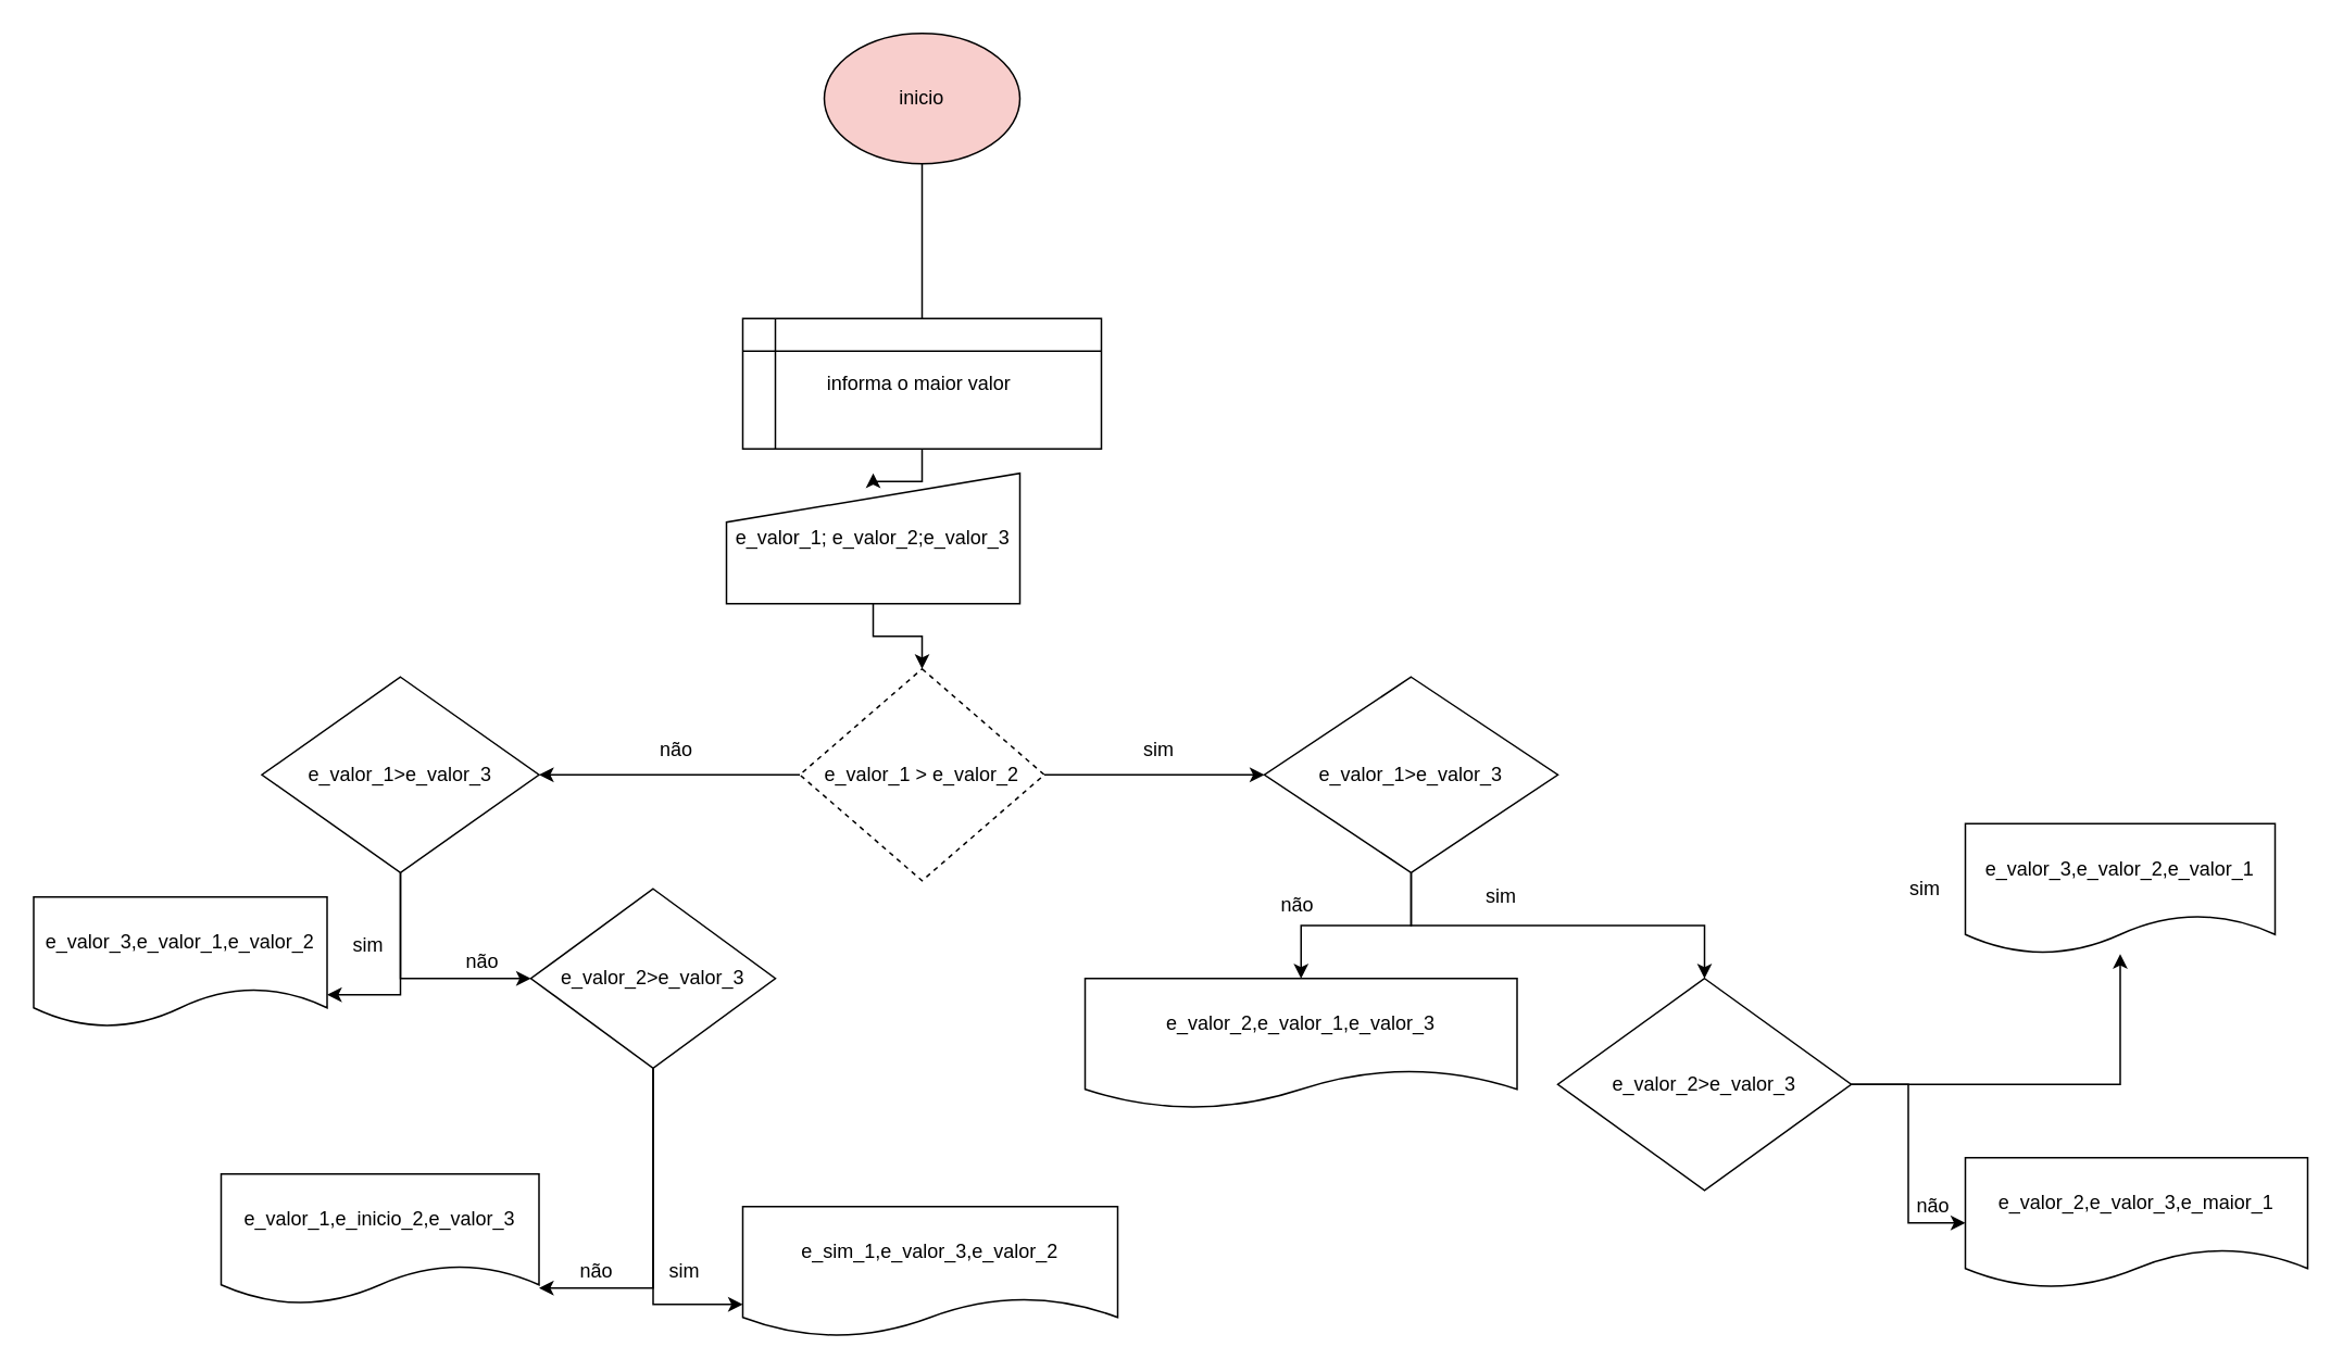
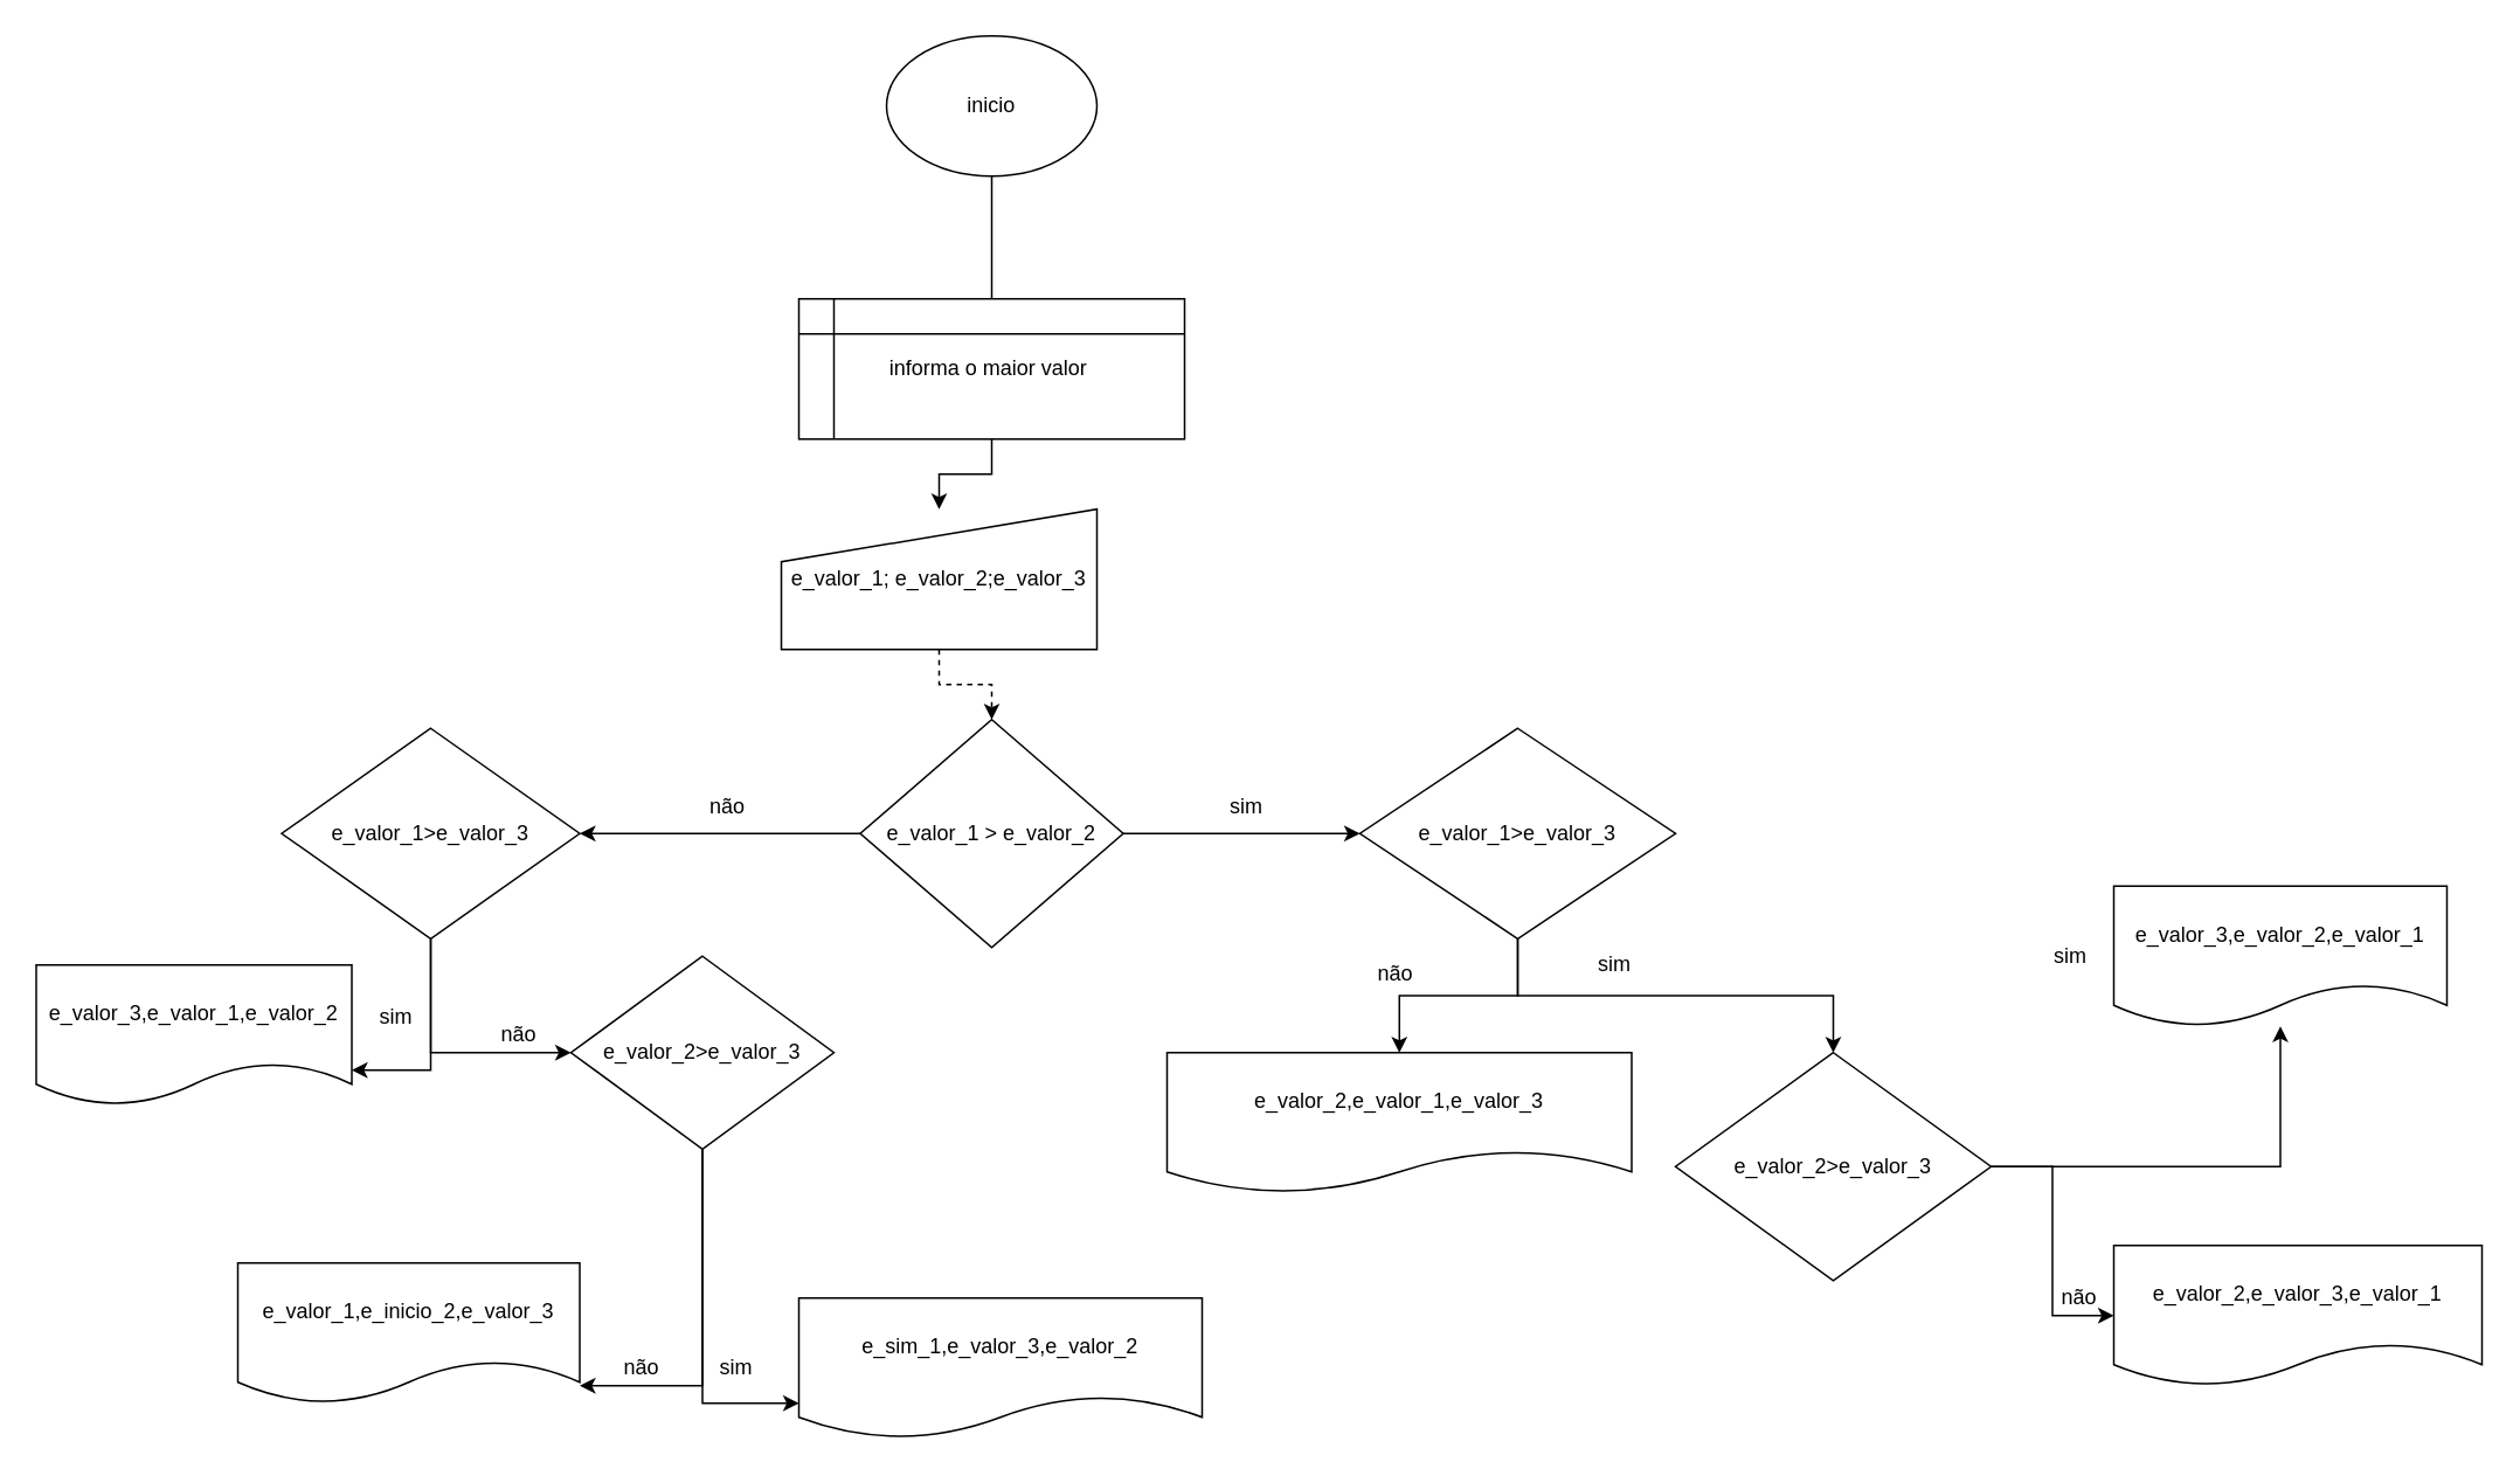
  <mxCell id="0" />
  <mxCell id="1" parent="0" />
  <mxCell id="2" style="edgeStyle=orthogonalEdgeStyle;rounded=0;orthogonalLoop=1;jettySize=auto;html=1;endArrow=none;" edge="1" parent="1" source="3" target="5"><mxGeometry relative="1" as="geometry" /></mxCell>
- <mxCell id="3" value="inicio" style="ellipse;whiteSpace=wrap;html=1;fillColor=#f8cecc;" vertex="1" parent="1"><mxGeometry x="505" y="20" width="120" height="80" as="geometry" /></mxCell>
+ <mxCell id="3" value="inicio" style="ellipse;whiteSpace=wrap;html=1;" vertex="1" parent="1"><mxGeometry x="505" y="20" width="120" height="80" as="geometry" /></mxCell>
  <mxCell id="4" style="edgeStyle=orthogonalEdgeStyle;rounded=0;orthogonalLoop=1;jettySize=auto;html=1;" edge="1" parent="1" source="5" target="7"><mxGeometry relative="1" as="geometry" /></mxCell>
- <mxCell id="5" value="informa o maior valor&amp;nbsp;" style="shape=internalStorage;whiteSpace=wrap;html=1;backgroundOutline=1;" vertex="1" parent="1"><mxGeometry x="455" y="195" width="220" height="80" as="geometry" /></mxCell>
- <mxCell id="6" style="edgeStyle=orthogonalEdgeStyle;rounded=0;orthogonalLoop=1;jettySize=auto;html=1;" edge="1" parent="1" source="7" target="10"><mxGeometry relative="1" as="geometry" /></mxCell>
+ <mxCell id="5" value="informa o maior valor&amp;nbsp;" style="shape=internalStorage;whiteSpace=wrap;html=1;backgroundOutline=1;" vertex="1" parent="1"><mxGeometry x="455" y="170" width="220" height="80" as="geometry" /></mxCell>
+ <mxCell id="6" style="edgeStyle=orthogonalEdgeStyle;rounded=0;orthogonalLoop=1;jettySize=auto;html=1;dashed=1;" edge="1" parent="1" source="7" target="10"><mxGeometry relative="1" as="geometry" /></mxCell>
  <mxCell id="7" value="e_valor_1; e_valor_2;e_valor_3" style="shape=manualInput;whiteSpace=wrap;html=1;" vertex="1" parent="1"><mxGeometry x="445" y="290" width="180" height="80" as="geometry" /></mxCell>
  <mxCell id="8" style="edgeStyle=orthogonalEdgeStyle;rounded=0;orthogonalLoop=1;jettySize=auto;html=1;" edge="1" parent="1" source="10" target="13"><mxGeometry relative="1" as="geometry" /></mxCell>
  <mxCell id="9" style="edgeStyle=orthogonalEdgeStyle;rounded=0;orthogonalLoop=1;jettySize=auto;html=1;entryX=1;entryY=0.5;entryDx=0;entryDy=0;" edge="1" parent="1" source="10" target="16"><mxGeometry relative="1" as="geometry" /></mxCell>
- <mxCell id="10" value="e_valor_1 &amp;gt; e_valor_2" style="rhombus;whiteSpace=wrap;html=1;dashed=1;" vertex="1" parent="1"><mxGeometry x="490" y="410" width="150" height="130" as="geometry" /></mxCell>
+ <mxCell id="10" value="e_valor_1 &amp;gt; e_valor_2" style="rhombus;whiteSpace=wrap;html=1;" vertex="1" parent="1"><mxGeometry x="490" y="410" width="150" height="130" as="geometry" /></mxCell>
  <mxCell id="11" style="edgeStyle=orthogonalEdgeStyle;rounded=0;orthogonalLoop=1;jettySize=auto;html=1;" edge="1" parent="1" source="13" target="24"><mxGeometry relative="1" as="geometry" /></mxCell>
  <mxCell id="12" style="edgeStyle=orthogonalEdgeStyle;rounded=0;orthogonalLoop=1;jettySize=auto;html=1;" edge="1" parent="1" source="13" target="27"><mxGeometry relative="1" as="geometry" /></mxCell>
  <mxCell id="13" value="&lt;span&gt;e_valor_1&amp;gt;&lt;/span&gt;e_valor_3" style="rhombus;whiteSpace=wrap;html=1;" vertex="1" parent="1"><mxGeometry x="775" y="415" width="180" height="120" as="geometry" /></mxCell>
  <mxCell id="14" style="edgeStyle=orthogonalEdgeStyle;rounded=0;orthogonalLoop=1;jettySize=auto;html=1;entryX=1;entryY=0.75;entryDx=0;entryDy=0;" edge="1" parent="1" source="16" target="17"><mxGeometry relative="1" as="geometry" /></mxCell>
  <mxCell id="15" style="edgeStyle=orthogonalEdgeStyle;rounded=0;orthogonalLoop=1;jettySize=auto;html=1;entryX=0;entryY=0.5;entryDx=0;entryDy=0;" edge="1" parent="1" source="16" target="20"><mxGeometry relative="1" as="geometry" /></mxCell>
  <mxCell id="16" value="e_valor_1&amp;gt;e_valor_3" style="rhombus;whiteSpace=wrap;html=1;" vertex="1" parent="1"><mxGeometry x="160" y="415" width="170" height="120" as="geometry" /></mxCell>
  <mxCell id="17" value="&lt;span&gt;e_valor_3,&lt;/span&gt;&lt;span&gt;e_valor_1,e_valor_2&lt;/span&gt;" style="shape=document;whiteSpace=wrap;html=1;boundedLbl=1;" vertex="1" parent="1"><mxGeometry x="20" y="550" width="180" height="80" as="geometry" /></mxCell>
  <mxCell id="18" style="edgeStyle=orthogonalEdgeStyle;rounded=0;orthogonalLoop=1;jettySize=auto;html=1;entryX=1;entryY=0.875;entryDx=0;entryDy=0;entryPerimeter=0;" edge="1" parent="1" source="20" target="21"><mxGeometry relative="1" as="geometry" /></mxCell>
  <mxCell id="19" style="edgeStyle=orthogonalEdgeStyle;rounded=0;orthogonalLoop=1;jettySize=auto;html=1;entryX=0;entryY=0.75;entryDx=0;entryDy=0;" edge="1" parent="1" source="20" target="22"><mxGeometry relative="1" as="geometry" /></mxCell>
  <mxCell id="20" value="&lt;span&gt;e_valor_2&amp;gt;&lt;/span&gt;e_valor_3" style="rhombus;whiteSpace=wrap;html=1;" vertex="1" parent="1"><mxGeometry x="325" y="545" width="150" height="110" as="geometry" /></mxCell>
  <mxCell id="21" value="&lt;span&gt;e_valor_1,&lt;/span&gt;&lt;span&gt;e_inicio_2,e_valor_3&lt;/span&gt;" style="shape=document;whiteSpace=wrap;html=1;boundedLbl=1;" vertex="1" parent="1"><mxGeometry x="135" y="720" width="195" height="80" as="geometry" /></mxCell>
  <mxCell id="22" value="&lt;span&gt;e_sim_1,&lt;/span&gt;&lt;span&gt;e_valor_3,e_valor_2&lt;/span&gt;" style="shape=document;whiteSpace=wrap;html=1;boundedLbl=1;" vertex="1" parent="1"><mxGeometry x="455" y="740" width="230" height="80" as="geometry" /></mxCell>
- <mxCell id="23" value="&lt;span&gt;e_valor_2,&lt;/span&gt;&lt;span&gt;e_valor_3,e_maior_1&lt;/span&gt;" style="shape=document;whiteSpace=wrap;html=1;boundedLbl=1;" vertex="1" parent="1"><mxGeometry x="1205" y="710" width="210" height="80" as="geometry" /></mxCell>
+ <mxCell id="23" value="&lt;span&gt;e_valor_2,&lt;/span&gt;&lt;span&gt;e_valor_3,e_valor_1&lt;/span&gt;" style="shape=document;whiteSpace=wrap;html=1;boundedLbl=1;" vertex="1" parent="1"><mxGeometry x="1205" y="710" width="210" height="80" as="geometry" /></mxCell>
  <mxCell id="24" value="&lt;span&gt;e_valor_2,&lt;/span&gt;&lt;span&gt;e_valor_1,e_valor_3&lt;/span&gt;" style="shape=document;whiteSpace=wrap;html=1;boundedLbl=1;" vertex="1" parent="1"><mxGeometry x="665" y="600" width="265" height="80" as="geometry" /></mxCell>
  <mxCell id="25" style="edgeStyle=orthogonalEdgeStyle;rounded=0;orthogonalLoop=1;jettySize=auto;html=1;" edge="1" parent="1" source="27" target="28"><mxGeometry relative="1" as="geometry" /></mxCell>
  <mxCell id="26" style="edgeStyle=orthogonalEdgeStyle;rounded=0;orthogonalLoop=1;jettySize=auto;html=1;" edge="1" parent="1" source="27" target="23"><mxGeometry relative="1" as="geometry" /></mxCell>
  <mxCell id="27" value="&lt;span&gt;e_valor_2&amp;gt;&lt;/span&gt;e_valor_3" style="rhombus;whiteSpace=wrap;html=1;" vertex="1" parent="1"><mxGeometry x="955" y="600" width="180" height="130" as="geometry" /></mxCell>
  <mxCell id="28" value="&lt;span&gt;e_valor_3,&lt;/span&gt;e_valor_2,e_valor_1" style="shape=document;whiteSpace=wrap;html=1;boundedLbl=1;" vertex="1" parent="1"><mxGeometry x="1205" y="505" width="190" height="80" as="geometry" /></mxCell>
  <mxCell id="29" value="não" style="text;html=1;align=center;verticalAlign=middle;resizable=0;points=[];autosize=1;strokeColor=none;fillColor=none;" vertex="1" parent="1"><mxGeometry x="1165" y="730" width="40" height="20" as="geometry" /></mxCell>
  <mxCell id="30" value="sim" style="text;html=1;align=center;verticalAlign=middle;resizable=0;points=[];autosize=1;strokeColor=none;fillColor=none;" vertex="1" parent="1"><mxGeometry x="210" y="570" width="30" height="20" as="geometry" /></mxCell>
  <mxCell id="31" value="sim" style="text;html=1;align=center;verticalAlign=middle;resizable=0;points=[];autosize=1;strokeColor=none;fillColor=none;" vertex="1" parent="1"><mxGeometry x="1165" y="535" width="30" height="20" as="geometry" /></mxCell>
  <mxCell id="32" value="sim" style="text;html=1;align=center;verticalAlign=middle;resizable=0;points=[];autosize=1;strokeColor=none;fillColor=none;" vertex="1" parent="1"><mxGeometry x="695" y="450" width="30" height="20" as="geometry" /></mxCell>
  <mxCell id="33" value="sim" style="text;html=1;align=center;verticalAlign=middle;resizable=0;points=[];autosize=1;strokeColor=none;fillColor=none;" vertex="1" parent="1"><mxGeometry x="905" y="540" width="30" height="20" as="geometry" /></mxCell>
  <mxCell id="34" value="sim" style="text;html=1;align=center;verticalAlign=middle;resizable=0;points=[];autosize=1;strokeColor=none;fillColor=none;" vertex="1" parent="1"><mxGeometry x="404" y="770" width="30" height="20" as="geometry" /></mxCell>
  <mxCell id="35" value="não" style="text;html=1;align=center;verticalAlign=middle;resizable=0;points=[];autosize=1;strokeColor=none;fillColor=none;" vertex="1" parent="1"><mxGeometry x="275" y="580" width="40" height="20" as="geometry" /></mxCell>
  <mxCell id="36" value="não" style="text;html=1;align=center;verticalAlign=middle;resizable=0;points=[];autosize=1;strokeColor=none;fillColor=none;" vertex="1" parent="1"><mxGeometry x="394" y="450" width="40" height="20" as="geometry" /></mxCell>
  <mxCell id="37" value="não" style="text;html=1;align=center;verticalAlign=middle;resizable=0;points=[];autosize=1;strokeColor=none;fillColor=none;" vertex="1" parent="1"><mxGeometry x="775" y="545" width="40" height="20" as="geometry" /></mxCell>
  <mxCell id="38" value="não" style="text;html=1;align=center;verticalAlign=middle;resizable=0;points=[];autosize=1;strokeColor=none;fillColor=none;" vertex="1" parent="1"><mxGeometry x="345" y="770" width="40" height="20" as="geometry" /></mxCell>
